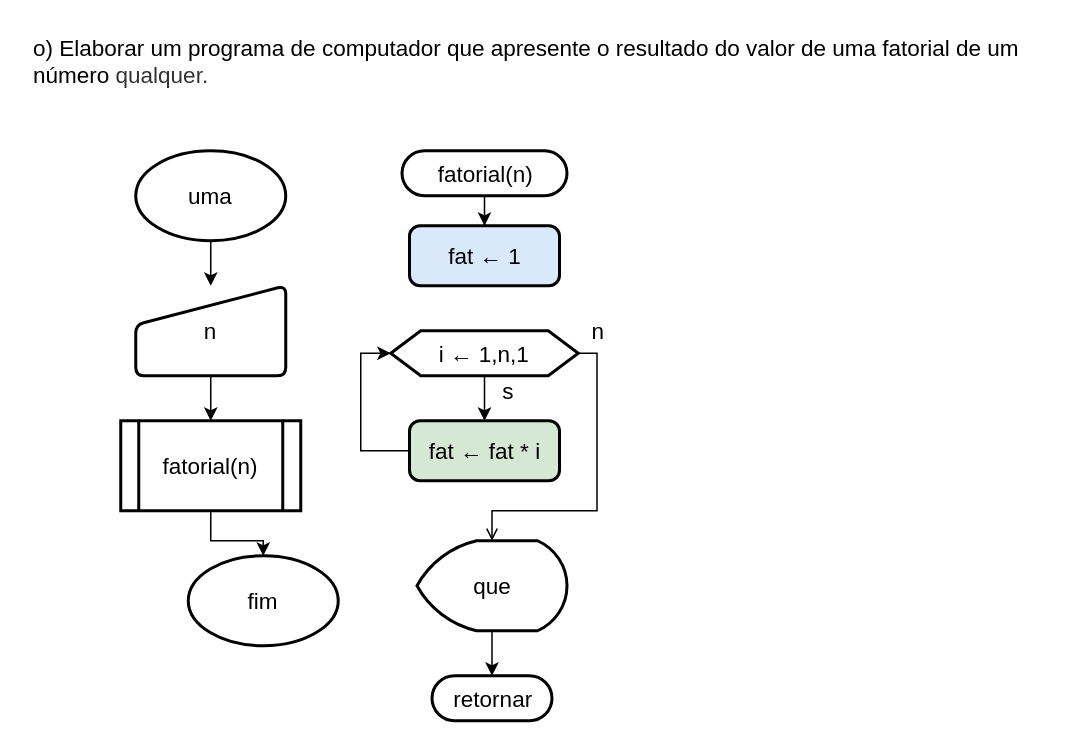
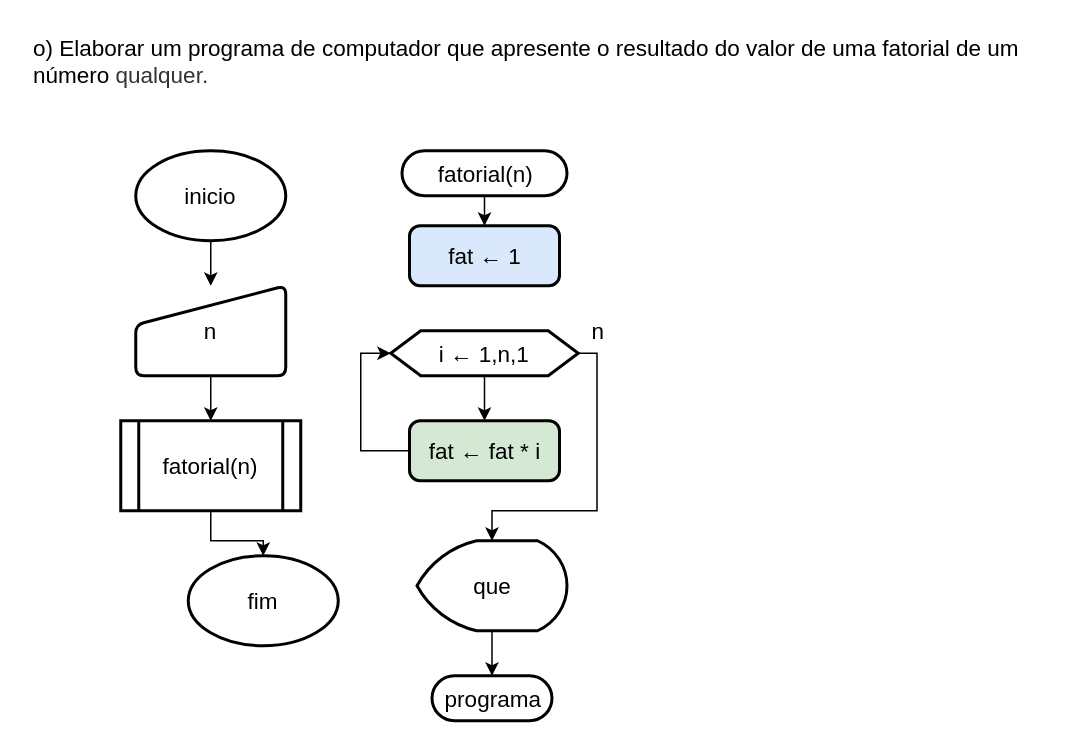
  <mxCell id="0" />
  <mxCell id="1" parent="0" />
  <mxCell id="2" value="&lt;span class=&quot;fontstyle0&quot; style=&quot;font-size: 15px;&quot;&gt;o) Elaborar um programa de computador que apresente o resultado do valor de uma fatorial de um&lt;br style=&quot;font-size: 15px;&quot;&gt;número &lt;/span&gt;&lt;span style=&quot;color: rgb(54, 49, 52); font-size: 15px;&quot; class=&quot;fontstyle0&quot;&gt;qualquer.&lt;/span&gt; &lt;br style=&quot;font-size: 15px;&quot;&gt;" style="text;html=1;align=left;verticalAlign=middle;resizable=0;points=[];autosize=1;strokeColor=none;fillColor=none;fontSize=15;" vertex="1" parent="1"><mxGeometry width="670" height="40" as="geometry" x="20" y="20" /></mxCell>
  <mxCell id="3" value="fim" style="strokeWidth=2;html=1;shape=mxgraph.flowchart.start_1;whiteSpace=wrap;fontSize=15;" vertex="1" parent="1"><mxGeometry x="125" y="370" width="100" height="60" as="geometry" /></mxCell>
  <mxCell id="4" value="" style="edgeStyle=orthogonalEdgeStyle;rounded=0;orthogonalLoop=1;jettySize=auto;html=1;fontSize=15;" edge="1" parent="1" source="5" target="7"><mxGeometry relative="1" as="geometry" /></mxCell>
- <mxCell id="5" value="uma" style="strokeWidth=2;html=1;shape=mxgraph.flowchart.start_1;whiteSpace=wrap;fontSize=15;" vertex="1" parent="1"><mxGeometry x="90" y="100" width="100" height="60" as="geometry" /></mxCell>
+ <mxCell id="5" value="inicio" style="strokeWidth=2;html=1;shape=mxgraph.flowchart.start_1;whiteSpace=wrap;fontSize=15;" vertex="1" parent="1"><mxGeometry x="90" y="100" width="100" height="60" as="geometry" /></mxCell>
  <mxCell id="6" value="" style="edgeStyle=orthogonalEdgeStyle;rounded=0;orthogonalLoop=1;jettySize=auto;html=1;fontSize=15;" edge="1" parent="1" source="7" target="9"><mxGeometry relative="1" as="geometry" /></mxCell>
  <mxCell id="7" value="n" style="html=1;strokeWidth=2;shape=manualInput;whiteSpace=wrap;rounded=1;size=26;arcSize=11;fontSize=15;" vertex="1" parent="1"><mxGeometry x="90" y="190" width="100" height="60" as="geometry" /></mxCell>
  <mxCell id="8" value="" style="edgeStyle=orthogonalEdgeStyle;rounded=0;orthogonalLoop=1;jettySize=auto;html=1;fontSize=15;" edge="1" parent="1" source="9" target="3"><mxGeometry relative="1" as="geometry" /></mxCell>
  <mxCell id="9" value="fatorial(n)" style="shape=process;whiteSpace=wrap;html=1;backgroundOutline=1;fontSize=15;strokeWidth=2;rounded=1;arcSize=0;" vertex="1" parent="1"><mxGeometry x="80" y="280" width="120" height="60" as="geometry" /></mxCell>
  <mxCell id="10" style="edgeStyle=orthogonalEdgeStyle;rounded=0;orthogonalLoop=1;jettySize=auto;html=1;exitX=0;exitY=0.5;exitDx=0;exitDy=0;entryX=0;entryY=0.5;entryDx=0;entryDy=0;fontSize=15;" edge="1" parent="1" source="11" target="18"><mxGeometry relative="1" as="geometry" /></mxCell>
  <mxCell id="11" value="fat ← fat * i" style="rounded=1;whiteSpace=wrap;html=1;absoluteArcSize=1;arcSize=14;strokeWidth=2;fontSize=15;fillColor=#d5e8d4;" vertex="1" parent="1"><mxGeometry x="272.5" y="280" width="100" height="40" as="geometry" /></mxCell>
  <mxCell id="12" value="fat ← 1" style="rounded=1;whiteSpace=wrap;html=1;absoluteArcSize=1;arcSize=14;strokeWidth=2;fontSize=15;fillColor=#dae8fc;" vertex="1" parent="1"><mxGeometry x="272.5" y="150" width="100" height="40" as="geometry" /></mxCell>
  <mxCell id="13" value="" style="edgeStyle=orthogonalEdgeStyle;rounded=0;orthogonalLoop=1;jettySize=auto;html=1;fontSize=15;" edge="1" parent="1" source="14" target="12"><mxGeometry relative="1" as="geometry" /></mxCell>
  <mxCell id="14" value="&lt;span style=&quot;&quot;&gt;fatorial(n)&lt;/span&gt;" style="html=1;dashed=0;whitespace=wrap;shape=mxgraph.dfd.start;fontSize=15;strokeWidth=2;" vertex="1" parent="1"><mxGeometry x="267.5" y="100" width="110" height="30" as="geometry" /></mxCell>
- <mxCell id="15" value="retornar" style="html=1;dashed=0;whitespace=wrap;shape=mxgraph.dfd.start;fontSize=15;strokeWidth=2;" vertex="1" parent="1"><mxGeometry x="287.5" y="450" width="80" height="30" as="geometry" /></mxCell>
+ <mxCell id="15" value="programa" style="html=1;dashed=0;whitespace=wrap;shape=mxgraph.dfd.start;fontSize=15;strokeWidth=2;" vertex="1" parent="1"><mxGeometry x="287.5" y="450" width="80" height="30" as="geometry" /></mxCell>
  <mxCell id="16" value="" style="edgeStyle=orthogonalEdgeStyle;rounded=0;orthogonalLoop=1;jettySize=auto;html=1;fontSize=15;" edge="1" parent="1" source="18" target="11"><mxGeometry relative="1" as="geometry" /></mxCell>
- <mxCell id="17" style="edgeStyle=orthogonalEdgeStyle;rounded=0;orthogonalLoop=1;jettySize=auto;html=1;exitX=1;exitY=0.5;exitDx=0;exitDy=0;fontSize=15;endArrow=open;" edge="1" parent="1" source="18" target="21"><mxGeometry relative="1" as="geometry"><Array as="points"><mxPoint x="397.5" y="235" /><mxPoint x="397.5" y="340" /><mxPoint x="327.5" y="340" /></Array></mxGeometry></mxCell>
+ <mxCell id="17" style="edgeStyle=orthogonalEdgeStyle;rounded=0;orthogonalLoop=1;jettySize=auto;html=1;exitX=1;exitY=0.5;exitDx=0;exitDy=0;fontSize=15;" edge="1" parent="1" source="18" target="21"><mxGeometry relative="1" as="geometry"><Array as="points"><mxPoint x="397.5" y="235" /><mxPoint x="397.5" y="340" /><mxPoint x="327.5" y="340" /></Array></mxGeometry></mxCell>
  <mxCell id="18" value="i ← 1,n,1" style="shape=hexagon;perimeter=hexagonPerimeter2;whiteSpace=wrap;html=1;fixedSize=1;fontSize=15;rounded=1;arcSize=0;strokeWidth=2;" vertex="1" parent="1"><mxGeometry x="260" y="220" width="125" height="30" as="geometry" /></mxCell>
- <mxCell id="19" value="s" style="text;html=1;align=center;verticalAlign=middle;resizable=0;points=[];autosize=1;strokeColor=none;fillColor=none;fontSize=15;" vertex="1" parent="1"><mxGeometry x="327.5" y="250" width="20" height="20" as="geometry" /></mxCell>
  <mxCell id="20" value="" style="edgeStyle=orthogonalEdgeStyle;rounded=0;orthogonalLoop=1;jettySize=auto;html=1;fontSize=15;" edge="1" parent="1" source="21" target="15"><mxGeometry relative="1" as="geometry" /></mxCell>
  <mxCell id="21" value="que" style="strokeWidth=2;html=1;shape=mxgraph.flowchart.display;whiteSpace=wrap;fontSize=15;" vertex="1" parent="1"><mxGeometry x="277.5" y="360" width="100" height="60" as="geometry" /></mxCell>
  <mxCell id="22" value="n" style="text;html=1;align=center;verticalAlign=middle;resizable=0;points=[];autosize=1;strokeColor=none;fillColor=none;fontSize=15;" vertex="1" parent="1"><mxGeometry x="387.5" y="210" width="20" height="20" as="geometry" /></mxCell>
